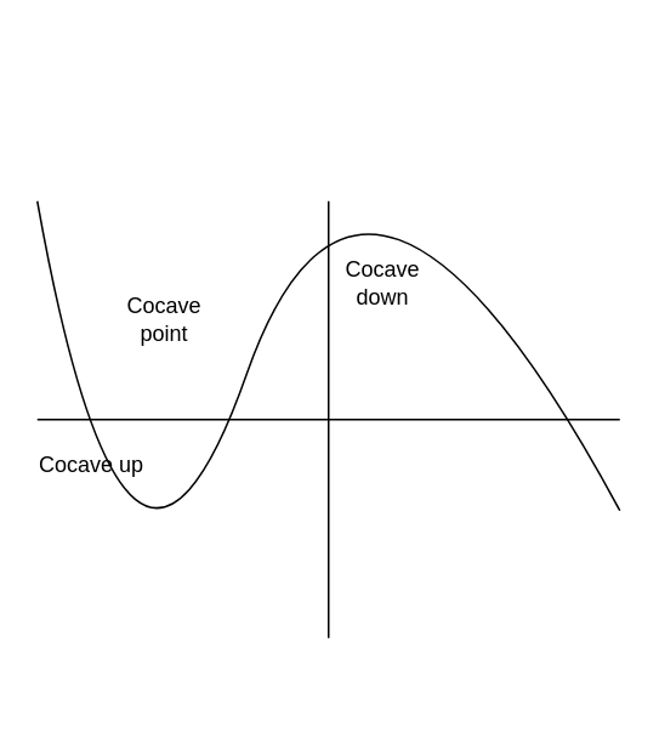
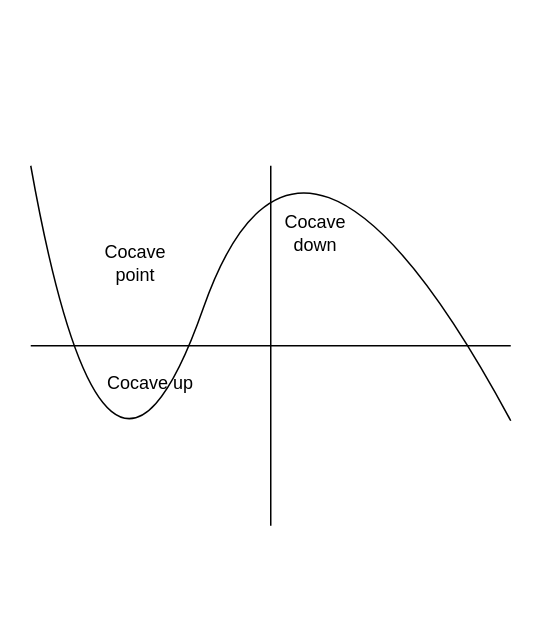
  <mxCell id="0" />
  <mxCell id="1" parent="0" />
  <mxCell id="2" value="" style="endArrow=none;html=1;" edge="1" parent="1"><mxGeometry width="50" height="50" relative="1" as="geometry"><mxPoint x="180" y="350" as="sourcePoint" /><mxPoint x="180" y="110" as="targetPoint" /></mxGeometry></mxCell>
  <mxCell id="3" value="" style="endArrow=none;html=1;" edge="1" parent="1"><mxGeometry width="50" height="50" relative="1" as="geometry"><mxPoint x="20" y="230" as="sourcePoint" /><mxPoint x="340" y="230" as="targetPoint" /></mxGeometry></mxCell>
  <mxCell id="4" value="" style="curved=1;endArrow=none;html=1;endFill=0;" edge="1" parent="1"><mxGeometry width="50" height="50" relative="1" as="geometry"><mxPoint x="20" y="110" as="sourcePoint" /><mxPoint x="340" y="280" as="targetPoint" /><Array as="points"><mxPoint x="70" y="390" /><mxPoint x="200" y="20" /></Array></mxGeometry></mxCell>
  <mxCell id="5" value="Cocave down" style="text;html=1;align=center;verticalAlign=middle;whiteSpace=wrap;rounded=0;" vertex="1" parent="1"><mxGeometry x="180" y="140" width="60" height="30" as="geometry" /></mxCell>
- <mxCell id="6" value="Cocave up" style="text;html=1;align=center;verticalAlign=middle;whiteSpace=wrap;rounded=0;" vertex="1" parent="1"><mxGeometry x="20" y="240" width="60" height="30" as="geometry" /></mxCell>
+ <mxCell id="6" value="Cocave up" style="text;html=1;align=center;verticalAlign=middle;whiteSpace=wrap;rounded=0;" vertex="1" parent="1"><mxGeometry x="70" y="240" width="60" height="30" as="geometry" /></mxCell>
  <mxCell id="7" value="Cocave point" style="text;html=1;align=center;verticalAlign=middle;whiteSpace=wrap;rounded=0;" vertex="1" parent="1"><mxGeometry x="60" y="160" width="60" height="30" as="geometry" /></mxCell>
